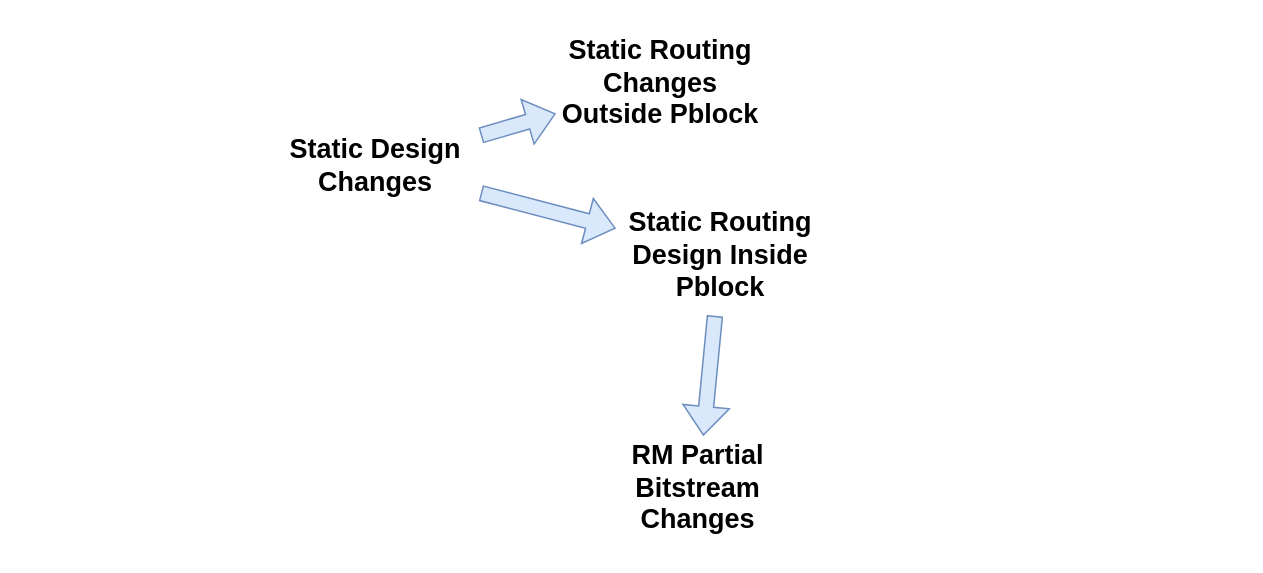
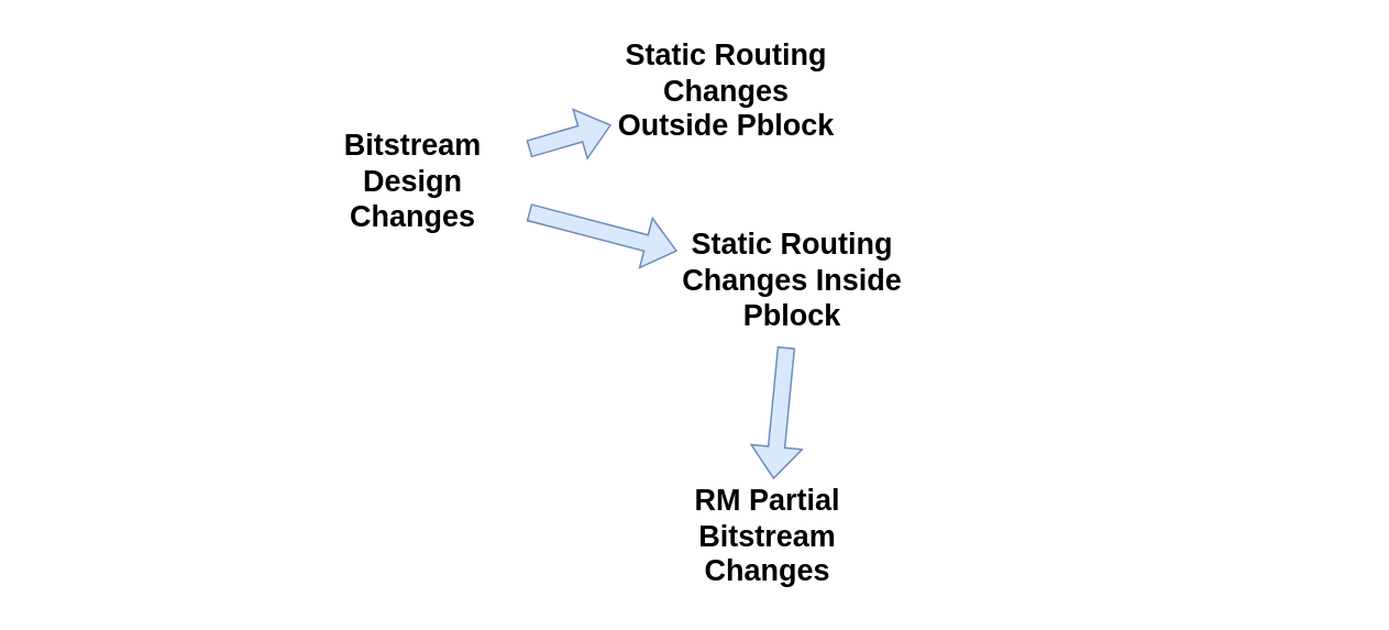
  <mxCell id="0" />
  <mxCell id="1" parent="0" />
- <mxCell id="2" value="Static Design Changes" style="text;html=1;align=center;verticalAlign=middle;whiteSpace=wrap;rounded=0;fontStyle=1;fontSize=18;" vertex="1" parent="1"><mxGeometry x="180" y="80" width="140" height="60" as="geometry" /></mxCell>
+ <mxCell id="2" value="Bitstream Design Changes" style="text;html=1;align=center;verticalAlign=middle;whiteSpace=wrap;rounded=0;fontStyle=1;fontSize=18;" vertex="1" parent="1"><mxGeometry x="180" y="80" width="140" height="60" as="geometry" /></mxCell>
  <mxCell id="3" value="RM Partial Bitstream Changes" style="text;html=1;align=center;verticalAlign=middle;whiteSpace=wrap;rounded=0;fontStyle=1;fontSize=18;" vertex="1" parent="1"><mxGeometry x="385" y="290" width="160" height="70" as="geometry" /></mxCell>
  <mxCell id="4" value="" style="shape=flexArrow;endArrow=classic;html=1;rounded=0;fillColor=#dae8fc;strokeColor=#6c8ebf;" edge="1" parent="1" source="7" target="3"><mxGeometry width="50" height="50" relative="1" as="geometry"><mxPoint x="310" y="270" as="sourcePoint" /><mxPoint x="460" y="230" as="targetPoint" /></mxGeometry></mxCell>
  <mxCell id="5" value="" style="shape=flexArrow;endArrow=classic;html=1;rounded=0;fillColor=#dae8fc;strokeColor=#6c8ebf;" edge="1" parent="1" source="2" target="6"><mxGeometry width="50" height="50" relative="1" as="geometry"><mxPoint x="320" y="110" as="sourcePoint" /><mxPoint x="370" y="60" as="targetPoint" /></mxGeometry></mxCell>
  <mxCell id="6" value="Static Routing Changes Outside Pblock" style="text;html=1;align=center;verticalAlign=middle;whiteSpace=wrap;rounded=0;fontStyle=1;fontSize=18;" vertex="1" parent="1"><mxGeometry x="370" y="20" width="140" height="70" as="geometry" /></mxCell>
- <mxCell id="7" value="Static Routing Design Inside Pblock" style="text;html=1;align=center;verticalAlign=middle;whiteSpace=wrap;rounded=0;fontStyle=1;fontSize=18;" vertex="1" parent="1"><mxGeometry x="410" y="130" width="140" height="80" as="geometry" /></mxCell>
+ <mxCell id="7" value="Static Routing Changes Inside Pblock" style="text;html=1;align=center;verticalAlign=middle;whiteSpace=wrap;rounded=0;fontStyle=1;fontSize=18;" vertex="1" parent="1"><mxGeometry x="410" y="130" width="140" height="80" as="geometry" /></mxCell>
  <mxCell id="8" value="" style="shape=flexArrow;endArrow=classic;html=1;rounded=0;fillColor=#dae8fc;strokeColor=#6c8ebf;" edge="1" parent="1" source="2" target="7"><mxGeometry width="50" height="50" relative="1" as="geometry"><mxPoint x="330" y="130" as="sourcePoint" /><mxPoint x="380" y="160" as="targetPoint" /><Array as="points" /></mxGeometry></mxCell>
  <mxCell id="9" value="" style="rounded=0;whiteSpace=wrap;html=1;fillColor=none;strokeColor=none;" vertex="1" parent="1"><mxGeometry x="20" y="100" width="800" height="60" as="geometry" /></mxCell>
